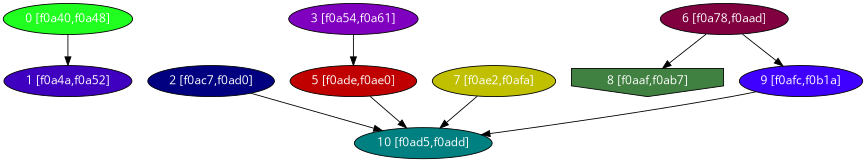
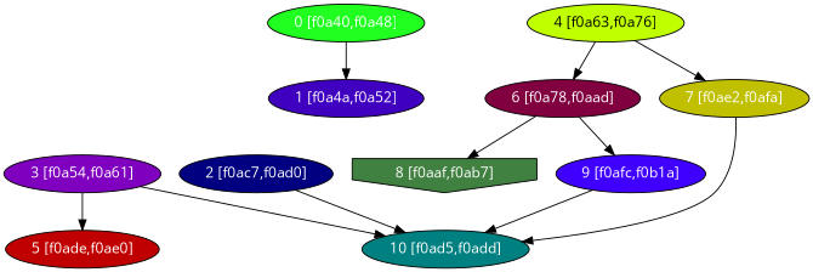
  digraph {
    fontname="Open Sans"
    node [fontcolor="#ffffff" fontname="Open Sans" shape=oval style=filled]
    edge [fontname="Open Sans"]
    n1 [fillcolor="#20FF20" label="0 [f0a40,f0a48]"]
    n2 [fillcolor="#4000C0" label="1 [f0a4a,f0a52]"]
    n3 [fillcolor="#000080" label="2 [f0ac7,f0ad0]"]
    n4 [fillcolor="#008080" label="10 [f0ad5,f0add]"]
    n5 [fillcolor="#8000C0" label="3 [f0a54,f0a61]"]
    n6 [fillcolor="#C00000" label="5 [f0ade,f0ae0]"]
+   n7 [fillcolor="#C0FF00" fontcolor="#000000" label="4 [f0a63,f0a76]"]
    n8 [fillcolor="#800040" label="6 [f0a78,f0aad]"]
    n9 [fillcolor="#C0C000" label="7 [f0ae2,f0afa]"]
    n10 [fillcolor="#408040" label="8 [f0aaf,f0ab7]" shape=invhouse]
    n11 [fillcolor="#4000FF" label="9 [f0afc,f0b1a]"]
    n1 -> n2
    n3 -> n4
    n5 -> n6
-   n6 -> n4
+   n5 -> n4
+   n7 -> n8
+   n7 -> n9
    n8 -> n10
    n8 -> n11
    n9 -> n4
    n11 -> n4
  }
